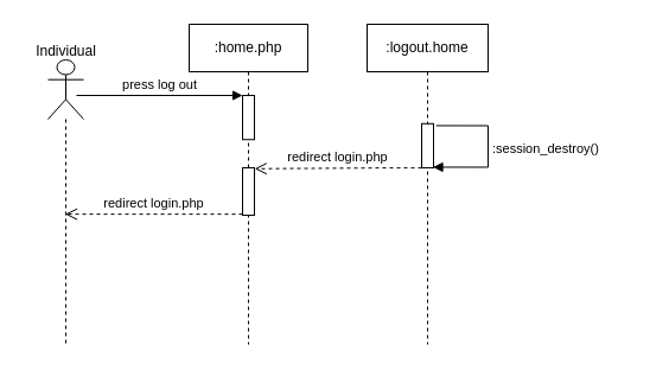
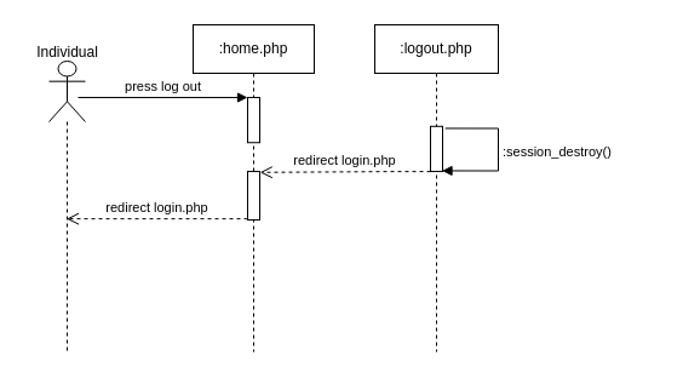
  <mxCell id="0" />
  <mxCell id="1" parent="0" />
  <mxCell id="2" value="" style="group" parent="1" vertex="1" connectable="0"><mxGeometry x="25" y="20" width="517" height="270" as="geometry" /></mxCell>
- <mxCell id="3" value=":logout.home" style="shape=umlLifeline;perimeter=lifelinePerimeter;whiteSpace=wrap;html=1;container=1;collapsible=0;recursiveResize=0;outlineConnect=0;" parent="2" vertex="1"><mxGeometry x="284" width="102" height="270" as="geometry" /></mxCell>
+ <mxCell id="3" value=":logout.php" style="shape=umlLifeline;perimeter=lifelinePerimeter;whiteSpace=wrap;html=1;container=1;collapsible=0;recursiveResize=0;outlineConnect=0;" parent="2" vertex="1"><mxGeometry x="284" width="102" height="270" as="geometry" /></mxCell>
  <mxCell id="4" value="redirect login.php" style="html=1;verticalAlign=bottom;endArrow=open;dashed=1;endSize=8;rounded=0;elbow=vertical;" parent="2" target="6" edge="1"><mxGeometry x="0.004" relative="1" as="geometry"><mxPoint x="179" y="160.133" as="sourcePoint" /><mxPoint x="59" y="160.03" as="targetPoint" /><mxPoint as="offset" /><Array as="points"><mxPoint x="145" y="160.133" /></Array></mxGeometry></mxCell>
  <mxCell id="5" value="" style="group" parent="2" vertex="1" connectable="0"><mxGeometry width="75" height="270" as="geometry" /></mxCell>
  <mxCell id="6" value="" style="shape=umlLifeline;participant=umlActor;perimeter=lifelinePerimeter;whiteSpace=wrap;html=1;container=1;collapsible=0;recursiveResize=0;verticalAlign=top;spacingTop=36;outlineConnect=0;fontFamily=Helvetica;fontSize=12;fontColor=default;align=center;strokeColor=default;fillColor=default;size=50;" parent="5" vertex="1"><mxGeometry x="15" y="30" width="30" height="240" as="geometry" /></mxCell>
  <mxCell id="7" value="Individual" style="text;html=1;align=center;verticalAlign=middle;resizable=0;points=[];autosize=1;strokeColor=none;fillColor=none;" parent="5" vertex="1"><mxGeometry x="-5" y="7.5" width="70" height="30" as="geometry" /></mxCell>
  <mxCell id="8" value=":home.php" style="shape=umlLifeline;perimeter=lifelinePerimeter;whiteSpace=wrap;html=1;container=1;collapsible=0;recursiveResize=0;outlineConnect=0;" parent="2" vertex="1"><mxGeometry x="134" width="100" height="270" as="geometry" /></mxCell>
  <mxCell id="9" value="" style="html=1;points=[];perimeter=orthogonalPerimeter;" parent="2" vertex="1"><mxGeometry x="179" y="60.002" width="10" height="37.241" as="geometry" /></mxCell>
  <mxCell id="10" value="" style="group" parent="2" vertex="1" connectable="0"><mxGeometry x="330" y="83.793" width="56" height="37.241" as="geometry" /></mxCell>
  <mxCell id="11" value="" style="html=1;points=[];perimeter=orthogonalPerimeter;container=0;" parent="10" vertex="1"><mxGeometry width="10" height="37.241" as="geometry" /></mxCell>
  <mxCell id="12" value="&lt;div&gt;:session_destroy()&lt;/div&gt;" style="edgeStyle=orthogonalEdgeStyle;html=1;align=left;spacingLeft=2;endArrow=block;rounded=0;exitX=1.22;exitY=0.045;exitDx=0;exitDy=0;exitPerimeter=0;entryX=0.953;entryY=0.985;entryDx=0;entryDy=0;entryPerimeter=0;" parent="10" source="11" target="11" edge="1"><mxGeometry relative="1" as="geometry"><mxPoint x="-10" y="9.31" as="sourcePoint" /><Array as="points"><mxPoint x="56" y="1.862" /><mxPoint x="56" y="36.31" /></Array><mxPoint x="-14" y="27.931" as="targetPoint" /></mxGeometry></mxCell>
  <mxCell id="13" value="redirect login.php" style="html=1;verticalAlign=bottom;endArrow=open;dashed=1;endSize=8;rounded=0;elbow=vertical;entryX=1.02;entryY=0.019;entryDx=0;entryDy=0;entryPerimeter=0;" parent="2" target="14" edge="1"><mxGeometry x="0.004" relative="1" as="geometry"><mxPoint x="330" y="121.133" as="sourcePoint" /><mxPoint x="210" y="121.03" as="targetPoint" /><mxPoint as="offset" /><Array as="points"><mxPoint x="296" y="121.133" /></Array></mxGeometry></mxCell>
  <mxCell id="14" value="" style="html=1;points=[];perimeter=orthogonalPerimeter;" parent="2" vertex="1"><mxGeometry x="179" y="121.03" width="10" height="40" as="geometry" /></mxCell>
  <mxCell id="15" value="press log out" style="html=1;verticalAlign=bottom;endArrow=block;rounded=0;elbow=vertical;" parent="2" edge="1"><mxGeometry width="80" relative="1" as="geometry"><mxPoint x="39" y="60" as="sourcePoint" /><mxPoint x="179" y="60" as="targetPoint" /></mxGeometry></mxCell>
